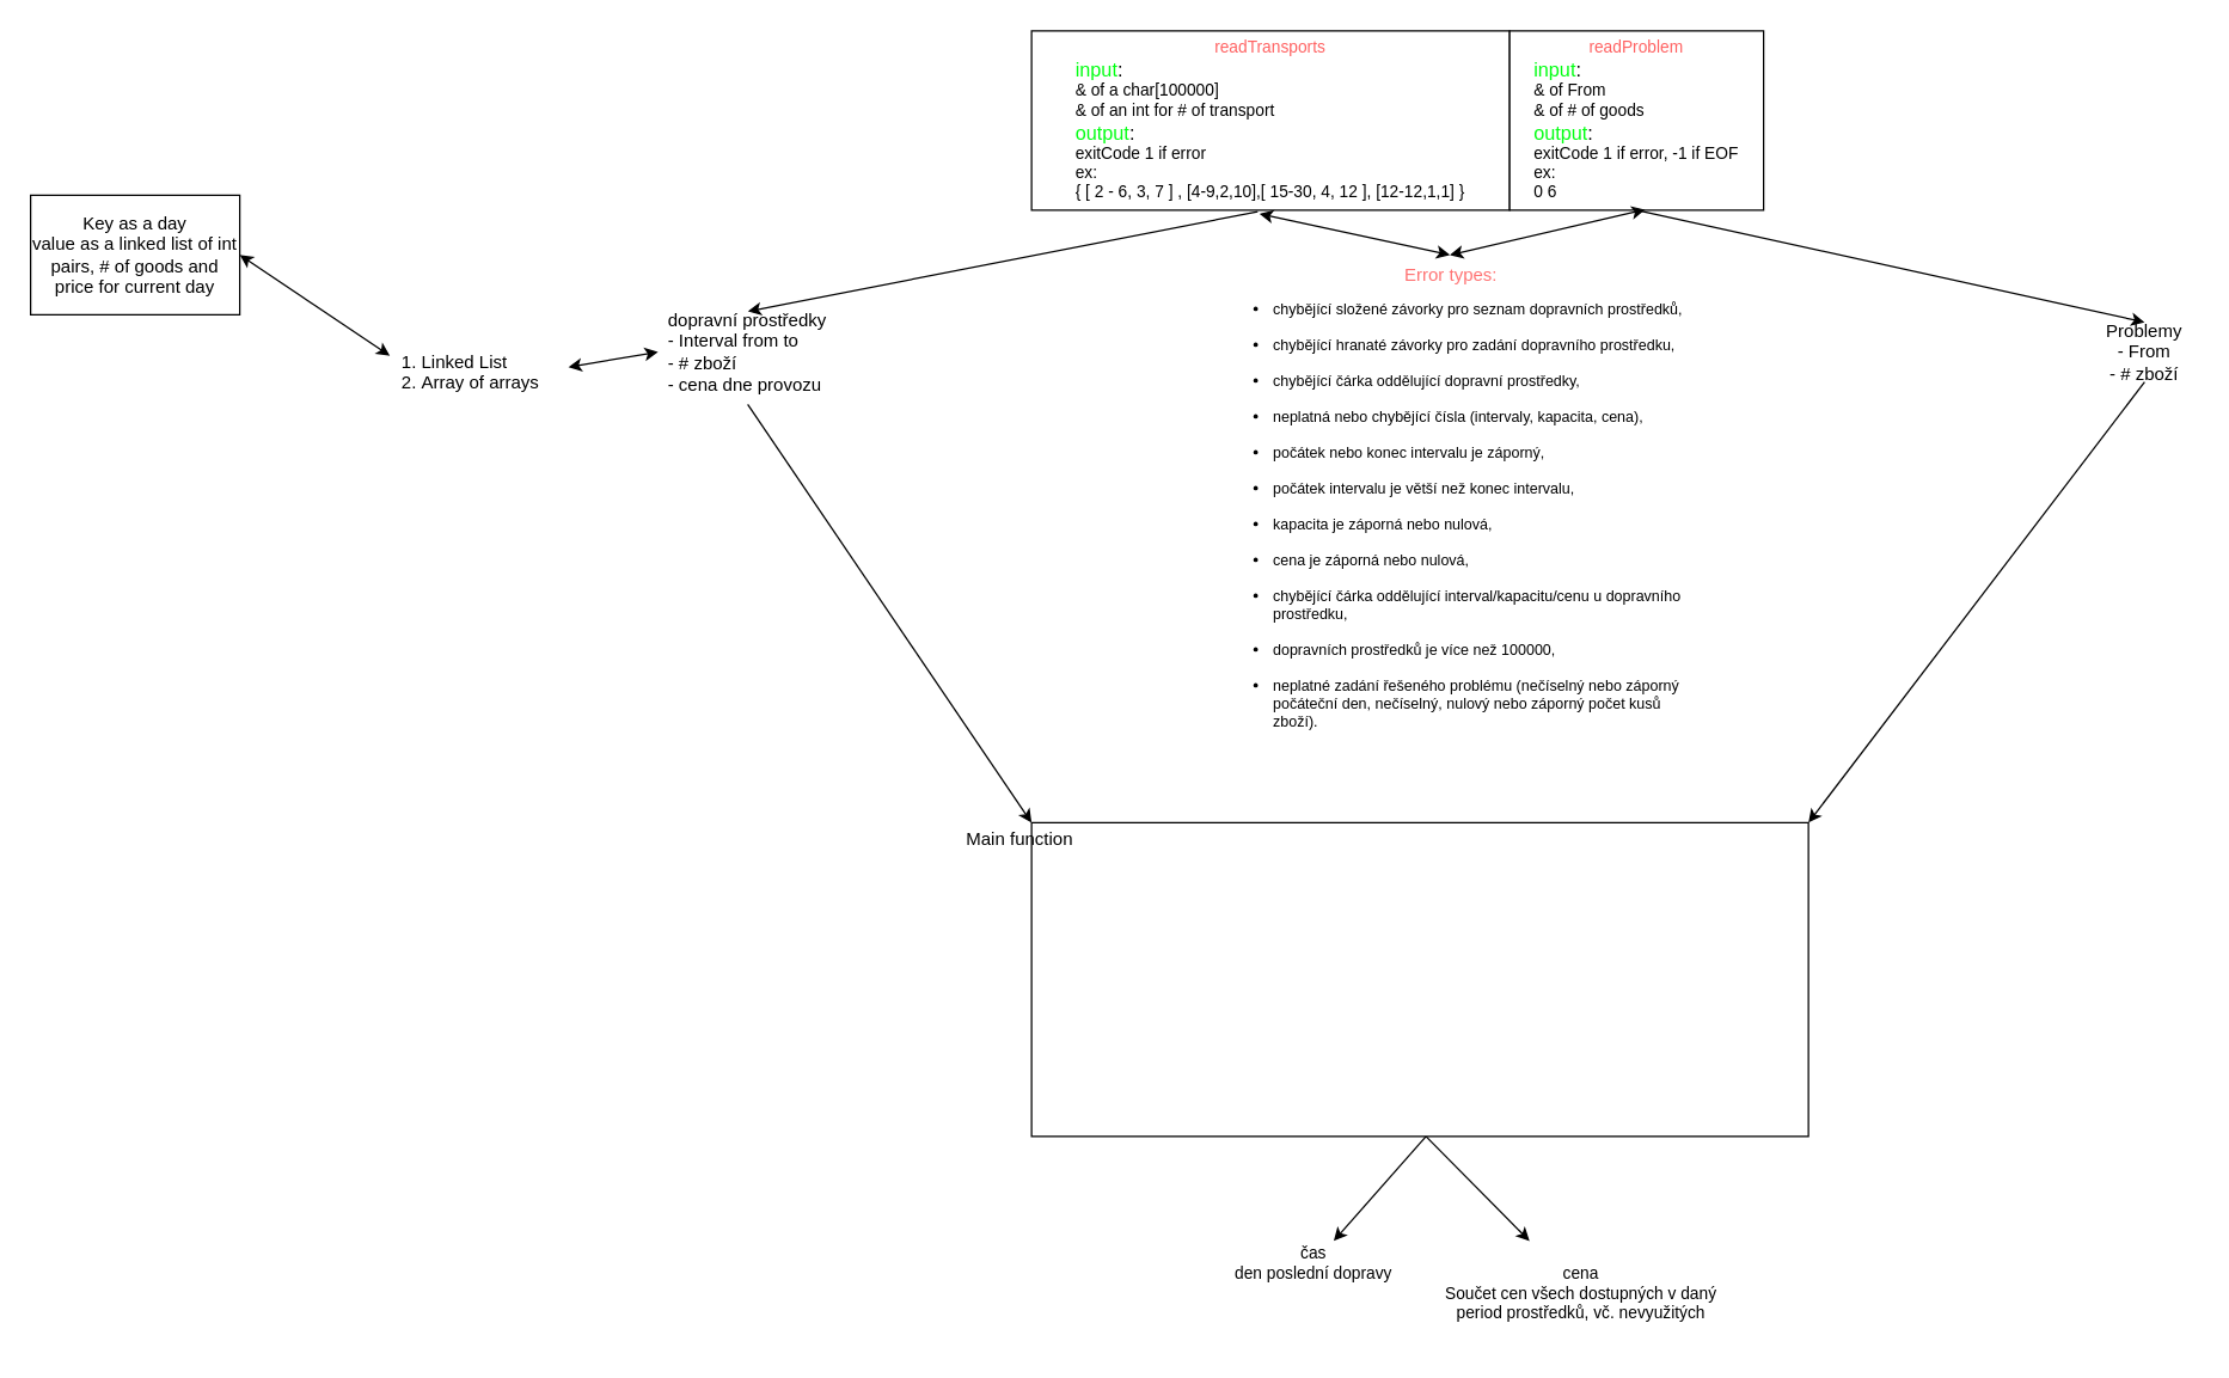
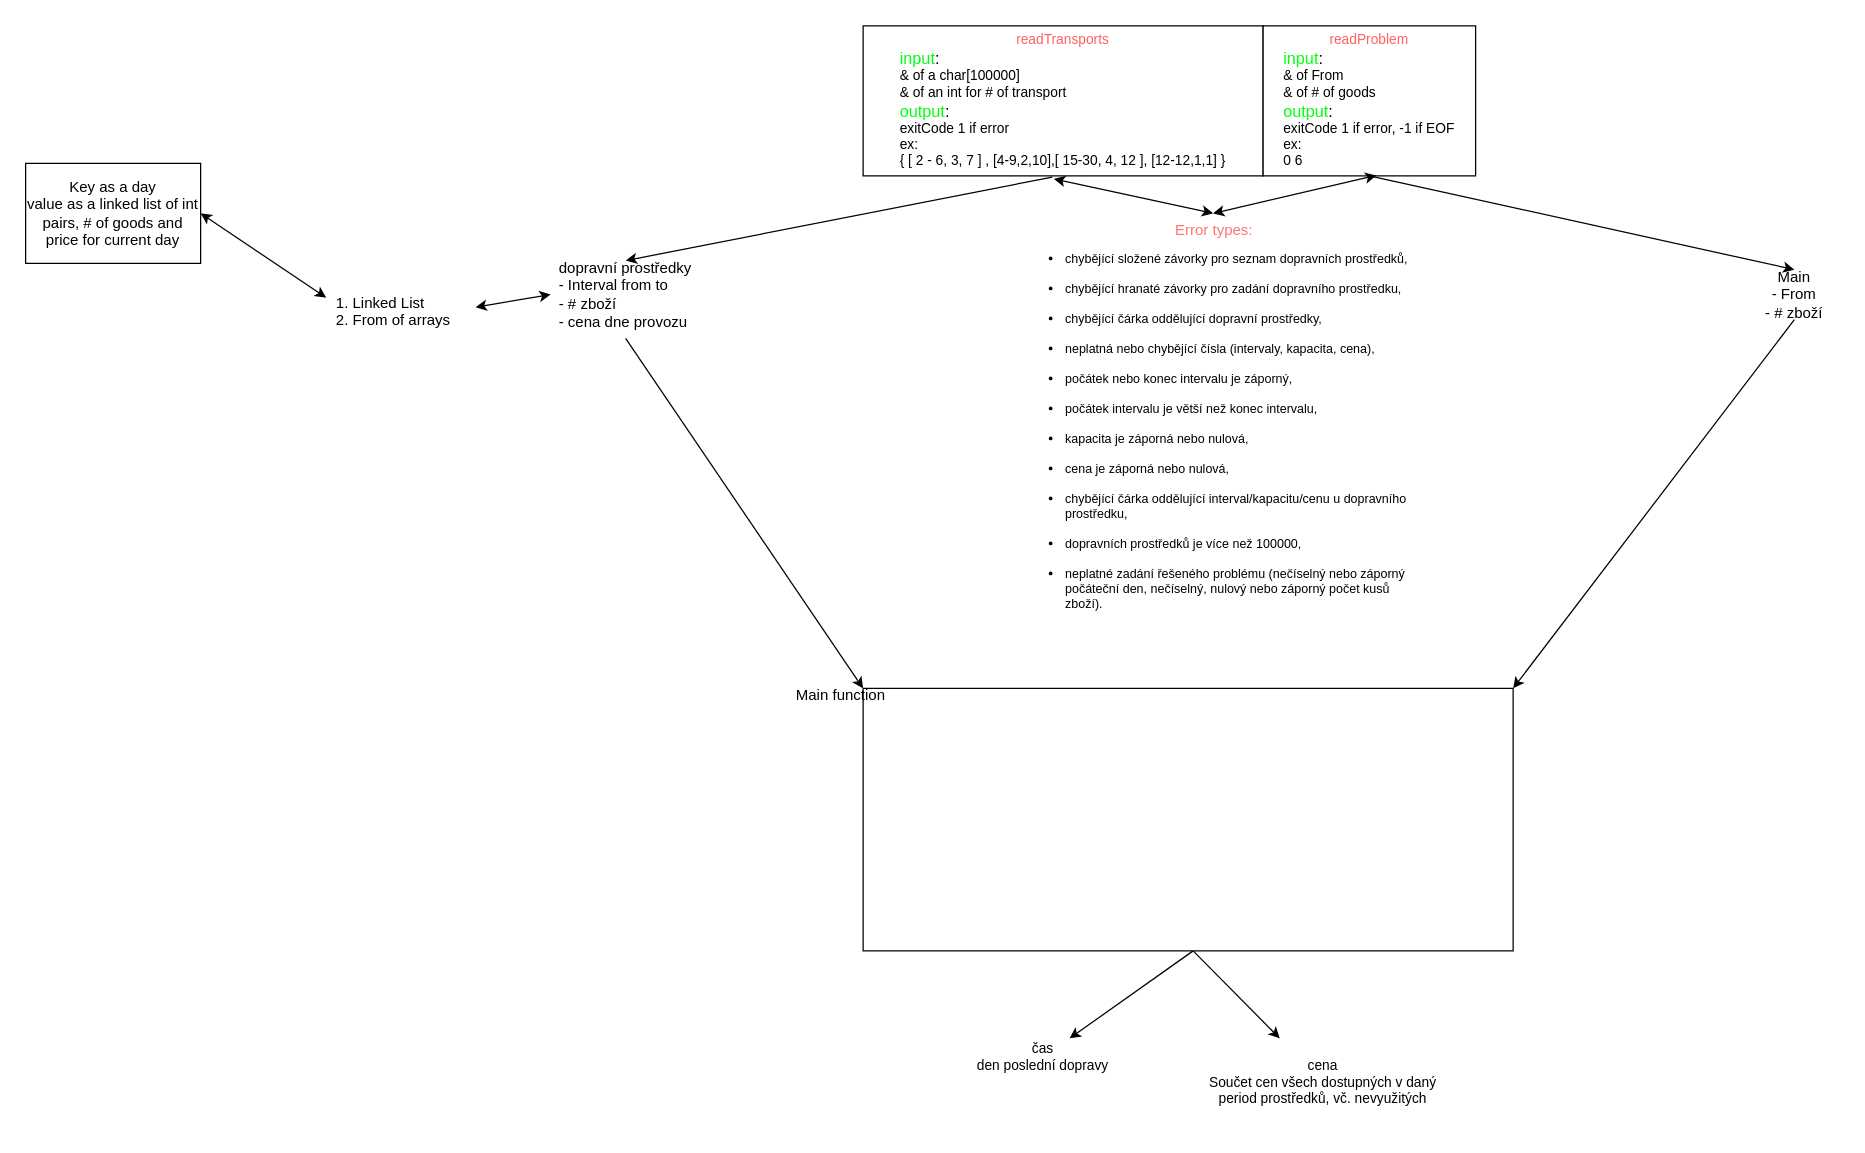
  <mxCell id="0" />
  <mxCell id="1" parent="0" />
- <mxCell id="2" value="&lt;div style=&quot;font-size: 11px;&quot;&gt;&lt;font style=&quot;font-size: 11px;&quot;&gt;čas&lt;/font&gt;&lt;/div&gt;&lt;div style=&quot;font-size: 11px;&quot;&gt;&lt;font style=&quot;font-size: 11px;&quot;&gt;den poslední dopravy&lt;br&gt;&lt;/font&gt;&lt;/div&gt;" style="text;html=1;align=center;verticalAlign=middle;whiteSpace=wrap;rounded=0;" vertex="1" parent="1"><mxGeometry x="814" y="830" width="130" height="30" as="geometry" /></mxCell>
+ <mxCell id="2" value="&lt;div style=&quot;font-size: 11px;&quot;&gt;&lt;font style=&quot;font-size: 11px;&quot;&gt;čas&lt;/font&gt;&lt;/div&gt;&lt;div style=&quot;font-size: 11px;&quot;&gt;&lt;font style=&quot;font-size: 11px;&quot;&gt;den poslední dopravy&lt;br&gt;&lt;/font&gt;&lt;/div&gt;" style="text;html=1;align=center;verticalAlign=middle;whiteSpace=wrap;rounded=0;" vertex="1" parent="1"><mxGeometry x="769" y="830" width="130" height="30" as="geometry" /></mxCell>
  <mxCell id="3" value="&lt;div style=&quot;font-size: 11px;&quot;&gt;&lt;font style=&quot;font-size: 11px;&quot;&gt;cena&lt;/font&gt;&lt;/div&gt;&lt;div style=&quot;font-size: 11px;&quot;&gt;&lt;font style=&quot;font-size: 11px;&quot;&gt;Součet cen všech dostupných v daný period prostředků, vč. nevyužitých&lt;br&gt;&lt;/font&gt;&lt;/div&gt;" style="text;html=1;align=center;verticalAlign=middle;whiteSpace=wrap;rounded=0;" vertex="1" parent="1"><mxGeometry x="950" y="830" width="216" height="70" as="geometry" /></mxCell>
  <mxCell id="4" value="" style="endArrow=classic;html=1;rounded=0;" edge="1" parent="1" target="3"><mxGeometry width="50" height="50" relative="1" as="geometry"><mxPoint x="954" y="760" as="sourcePoint" /><mxPoint x="974" y="480" as="targetPoint" /></mxGeometry></mxCell>
  <mxCell id="5" value="" style="endArrow=classic;html=1;rounded=0;" edge="1" parent="1" target="2"><mxGeometry width="50" height="50" relative="1" as="geometry"><mxPoint x="954" y="760" as="sourcePoint" /><mxPoint x="954" y="760" as="targetPoint" /></mxGeometry></mxCell>
  <mxCell id="6" value="dopravní prostředky&lt;br&gt;&lt;div align=&quot;left&quot;&gt;- Interval from to&lt;br&gt;- # zboží&lt;br&gt;&lt;/div&gt;&lt;div align=&quot;left&quot;&gt;- cena dne provozu&lt;/div&gt;" style="text;html=1;align=center;verticalAlign=middle;whiteSpace=wrap;rounded=0;" vertex="1" parent="1"><mxGeometry x="440" y="200" width="120" height="70" as="geometry" /></mxCell>
  <mxCell id="7" value="" style="endArrow=classic;html=1;rounded=0;entryX=0.501;entryY=0.111;entryDx=0;entryDy=0;entryPerimeter=0;exitX=0.473;exitY=1.008;exitDx=0;exitDy=0;exitPerimeter=0;" edge="1" parent="1" source="9" target="6"><mxGeometry width="50" height="50" relative="1" as="geometry"><mxPoint x="1050" y="470" as="sourcePoint" /><mxPoint x="1100" y="420" as="targetPoint" /></mxGeometry></mxCell>
  <mxCell id="8" value="" style="group" vertex="1" connectable="0" parent="1"><mxGeometry width="320" height="120" as="geometry" x="690" y="20" /></mxCell>
  <mxCell id="9" value="" style="rounded=0;whiteSpace=wrap;html=1;movable=1;resizable=1;rotatable=1;deletable=1;editable=1;locked=0;connectable=1;" vertex="1" parent="8"><mxGeometry width="320" height="120" as="geometry" /></mxCell>
  <mxCell id="10" value="&lt;div style=&quot;font-size: 11px;&quot;&gt;&lt;font color=&quot;#ff6161&quot; style=&quot;font-size: 11px;&quot;&gt;readTransports&lt;/font&gt;&lt;/div&gt;&lt;div style=&quot;font-size: 13px;&quot; align=&quot;left&quot;&gt;&lt;font style=&quot;font-size: 13px;&quot;&gt;&lt;font color=&quot;#00ff11&quot;&gt;input&lt;/font&gt;:&lt;/font&gt;&lt;/div&gt;&lt;div style=&quot;font-size: 11px;&quot; align=&quot;left&quot;&gt;&lt;font style=&quot;font-size: 11px;&quot;&gt;&amp;amp; of a char[100000]&lt;/font&gt;&lt;/div&gt;&lt;div style=&quot;font-size: 11px;&quot; align=&quot;left&quot;&gt;&lt;font style=&quot;font-size: 11px;&quot;&gt;&amp;amp; of an int for # of transport&lt;br&gt;&lt;/font&gt;&lt;/div&gt;&lt;div style=&quot;font-size: 13px;&quot; align=&quot;left&quot;&gt;&lt;font style=&quot;font-size: 13px;&quot;&gt;&lt;font color=&quot;#00ff11&quot;&gt;output&lt;/font&gt;:&lt;/font&gt;&lt;/div&gt;&lt;div style=&quot;font-size: 11px;&quot; align=&quot;left&quot;&gt;&lt;font style=&quot;font-size: 11px;&quot;&gt;exitCode 1 if error&lt;br&gt;&lt;/font&gt;&lt;/div&gt;&lt;div style=&quot;font-size: 11px;&quot; align=&quot;left&quot;&gt;&lt;font style=&quot;font-size: 11px;&quot;&gt;ex: &lt;br&gt;{ [ 2 - 6, 3, 7 ] , [4-9,2,10],[ 15-30, 4, 12 ], [12-12,1,1] }&lt;/font&gt;&lt;/div&gt;" style="text;html=1;align=center;verticalAlign=middle;whiteSpace=wrap;rounded=0;movable=1;resizable=1;rotatable=1;deletable=1;editable=1;locked=0;connectable=1;" vertex="1" parent="8"><mxGeometry x="10" y="5" width="300" height="110" as="geometry" /></mxCell>
  <mxCell id="11" value="" style="group" vertex="1" connectable="0" parent="1"><mxGeometry x="1010" width="170" height="120" as="geometry" y="20" /></mxCell>
  <mxCell id="12" value="" style="rounded=0;whiteSpace=wrap;html=1;movable=1;resizable=1;rotatable=1;deletable=1;editable=1;locked=0;connectable=1;" vertex="1" parent="11"><mxGeometry width="170" height="120" as="geometry" /></mxCell>
  <mxCell id="13" value="&lt;div style=&quot;font-size: 11px;&quot;&gt;&lt;font color=&quot;#ff6161&quot; style=&quot;font-size: 11px;&quot;&gt;readProblem&lt;/font&gt;&lt;/div&gt;&lt;div style=&quot;font-size: 13px;&quot; align=&quot;left&quot;&gt;&lt;font style=&quot;font-size: 13px;&quot;&gt;&lt;font color=&quot;#00ff11&quot;&gt;input&lt;/font&gt;:&lt;/font&gt;&lt;/div&gt;&lt;div style=&quot;font-size: 11px;&quot; align=&quot;left&quot;&gt;&lt;font style=&quot;font-size: 11px;&quot;&gt;&amp;amp; of From&lt;/font&gt;&lt;/div&gt;&lt;div style=&quot;font-size: 11px;&quot; align=&quot;left&quot;&gt;&lt;font style=&quot;font-size: 11px;&quot;&gt;&amp;amp; of # of goods&lt;br&gt;&lt;/font&gt;&lt;/div&gt;&lt;div style=&quot;font-size: 13px;&quot; align=&quot;left&quot;&gt;&lt;font style=&quot;font-size: 13px;&quot;&gt;&lt;font color=&quot;#00ff11&quot;&gt;output&lt;/font&gt;:&lt;/font&gt;&lt;/div&gt;&lt;div style=&quot;font-size: 11px;&quot; align=&quot;left&quot;&gt;&lt;font style=&quot;font-size: 11px;&quot;&gt;exitCode 1 if error, -1 if EOF&lt;br&gt;&lt;/font&gt;&lt;/div&gt;&lt;div style=&quot;font-size: 11px;&quot; align=&quot;left&quot;&gt;&lt;font style=&quot;font-size: 11px;&quot;&gt;ex: &lt;br&gt;&lt;/font&gt;0 6&lt;/div&gt;" style="text;html=1;align=center;verticalAlign=middle;whiteSpace=wrap;rounded=0;movable=1;resizable=1;rotatable=1;deletable=1;editable=1;locked=0;connectable=1;" vertex="1" parent="11"><mxGeometry x="10" y="7.5" width="150" height="105" as="geometry" /></mxCell>
  <mxCell id="14" value="&lt;div align=&quot;center&quot;&gt;&lt;font color=&quot;#ff7373&quot;&gt;Error types:&lt;/font&gt;&lt;br&gt;&lt;/div&gt; &lt;ul style=&quot;font-size: 10px;&quot;&gt;&lt;li&gt;&lt;font style=&quot;font-size: 10px;&quot;&gt;chybějící složené závorky pro seznam dopravních prostředků,&lt;/font&gt;&lt;/li&gt;&lt;font style=&quot;font-size: 10px;&quot;&gt;&lt;br&gt;&lt;/font&gt; &lt;li&gt;&lt;font style=&quot;font-size: 10px;&quot;&gt;chybějící hranaté závorky pro zadání dopravního prostředku,&lt;/font&gt;&lt;/li&gt;&lt;font style=&quot;font-size: 10px;&quot;&gt;&lt;br&gt;&lt;/font&gt; &lt;li&gt;&lt;font style=&quot;font-size: 10px;&quot;&gt;chybějící čárka oddělující dopravní prostředky,&lt;/font&gt;&lt;/li&gt;&lt;font style=&quot;font-size: 10px;&quot;&gt;&lt;br&gt;&lt;/font&gt; &lt;li&gt;&lt;font style=&quot;font-size: 10px;&quot;&gt;neplatná nebo chybějící čísla (intervaly, kapacita, cena),&lt;/font&gt;&lt;/li&gt;&lt;font style=&quot;font-size: 10px;&quot;&gt;&lt;br&gt;&lt;/font&gt; &lt;li&gt;&lt;font style=&quot;font-size: 10px;&quot;&gt;počátek nebo konec intervalu je záporný,&lt;/font&gt;&lt;/li&gt;&lt;font style=&quot;font-size: 10px;&quot;&gt;&lt;br&gt;&lt;/font&gt; &lt;li&gt;&lt;font style=&quot;font-size: 10px;&quot;&gt;počátek intervalu je větší než konec intervalu,&lt;/font&gt;&lt;/li&gt;&lt;font style=&quot;font-size: 10px;&quot;&gt;&lt;br&gt;&lt;/font&gt; &lt;li&gt;&lt;font style=&quot;font-size: 10px;&quot;&gt;kapacita je záporná nebo nulová,&lt;/font&gt;&lt;/li&gt;&lt;font style=&quot;font-size: 10px;&quot;&gt;&lt;br&gt;&lt;/font&gt; &lt;li&gt;&lt;font style=&quot;font-size: 10px;&quot;&gt;cena je záporná nebo nulová,&lt;/font&gt;&lt;/li&gt;&lt;font style=&quot;font-size: 10px;&quot;&gt;&lt;br&gt;&lt;/font&gt; &lt;li&gt;&lt;font style=&quot;font-size: 10px;&quot;&gt;chybějící čárka oddělující interval/kapacitu/cenu u dopravního prostředku,&lt;/font&gt;&lt;/li&gt;&lt;font style=&quot;font-size: 10px;&quot;&gt;&lt;br&gt;&lt;/font&gt; &lt;li&gt;&lt;font style=&quot;font-size: 10px;&quot;&gt;dopravních prostředků je více než 100000,&lt;/font&gt;&lt;/li&gt;&lt;font style=&quot;font-size: 10px;&quot;&gt;&lt;br&gt;&lt;/font&gt; &lt;li&gt;&lt;font style=&quot;font-size: 10px;&quot;&gt;neplatné zadání řešeného problému (nečíselný nebo záporný počáteční den, nečíselný, nulový nebo záporný počet kusů zboží).&lt;/font&gt;&lt;/li&gt;&lt;font style=&quot;font-size: 10px;&quot;&gt;&lt;br&gt;&lt;/font&gt;&lt;/ul&gt;" style="text;whiteSpace=wrap;html=1;" vertex="1" parent="1"><mxGeometry x="810" y="170" width="320" height="300" as="geometry" /></mxCell>
  <mxCell id="15" value="" style="endArrow=classic;html=1;rounded=0;exitX=0.5;exitY=1;exitDx=0;exitDy=0;entryX=0;entryY=0;entryDx=0;entryDy=0;" edge="1" parent="1" source="6"><mxGeometry width="50" height="50" relative="1" as="geometry"><mxPoint x="1380" y="470" as="sourcePoint" /><mxPoint x="690" y="550" as="targetPoint" /></mxGeometry></mxCell>
  <mxCell id="16" value="" style="endArrow=classic;html=1;rounded=0;exitX=0.5;exitY=1;exitDx=0;exitDy=0;entryX=0.5;entryY=0;entryDx=0;entryDy=0;" edge="1" parent="1" source="12" target="17"><mxGeometry width="50" height="50" relative="1" as="geometry"><mxPoint x="1130" y="360" as="sourcePoint" /><mxPoint x="1120" y="210" as="targetPoint" /></mxGeometry></mxCell>
- <mxCell id="17" value="Problemy&lt;br&gt;&lt;div&gt;- From&lt;/div&gt;&lt;div&gt;- # zboží&lt;br&gt;&lt;/div&gt;" style="text;html=1;align=center;verticalAlign=middle;whiteSpace=wrap;rounded=0;" vertex="1" parent="1"><mxGeometry x="1400" y="215" width="70" height="40" as="geometry" /></mxCell>
+ <mxCell id="17" value="Main&lt;br&gt;&lt;div&gt;- From&lt;/div&gt;&lt;div&gt;- # zboží&lt;br&gt;&lt;/div&gt;" style="text;html=1;align=center;verticalAlign=middle;whiteSpace=wrap;rounded=0;" vertex="1" parent="1"><mxGeometry x="1400" y="215" width="70" height="40" as="geometry" /></mxCell>
  <mxCell id="18" value="" style="endArrow=classic;html=1;rounded=0;exitX=0.5;exitY=1;exitDx=0;exitDy=0;entryX=1;entryY=0;entryDx=0;entryDy=0;" edge="1" parent="1" source="17"><mxGeometry width="50" height="50" relative="1" as="geometry"><mxPoint x="1130" y="360" as="sourcePoint" /><mxPoint x="1210" y="550" as="targetPoint" /></mxGeometry></mxCell>
  <mxCell id="19" value="" style="endArrow=classic;startArrow=classic;html=1;rounded=0;entryX=0.533;entryY=0.997;entryDx=0;entryDy=0;entryPerimeter=0;exitX=0.5;exitY=0;exitDx=0;exitDy=0;" edge="1" parent="1" source="14" target="12"><mxGeometry width="50" height="50" relative="1" as="geometry"><mxPoint x="1110" y="420" as="sourcePoint" /><mxPoint x="1160" y="370" as="targetPoint" /></mxGeometry></mxCell>
  <mxCell id="20" value="" style="endArrow=classic;startArrow=classic;html=1;rounded=0;entryX=0.477;entryY=1.02;entryDx=0;entryDy=0;entryPerimeter=0;exitX=0.5;exitY=0;exitDx=0;exitDy=0;" edge="1" parent="1" source="14" target="9"><mxGeometry width="50" height="50" relative="1" as="geometry"><mxPoint x="980" y="180" as="sourcePoint" /><mxPoint x="1111" y="150" as="targetPoint" /></mxGeometry></mxCell>
  <mxCell id="21" value="" style="rounded=0;whiteSpace=wrap;html=1;imageVerticalAlign=top;imageHorizontalAlign=left;imageAspect=1;align=right;labelPosition=left;verticalLabelPosition=top;verticalAlign=bottom;" vertex="1" parent="1"><mxGeometry y="550" width="520" height="210" as="geometry" x="690" /></mxCell>
- <mxCell id="22" value="&lt;div&gt;Main function&lt;br&gt;&lt;/div&gt;" style="text;html=1;align=right;verticalAlign=bottom;whiteSpace=wrap;rounded=0;labelPosition=left;verticalLabelPosition=top;" vertex="1" parent="1"><mxGeometry x="720" y="570" width="470" height="170" as="geometry" /></mxCell>
- <mxCell id="23" value="&lt;div align=&quot;left&quot;&gt;&lt;ol style=&quot;padding-left: 20px;&quot;&gt;&lt;li&gt;Linked List&lt;br&gt;&lt;/li&gt;&lt;li&gt;Array of arrays&lt;br&gt;&lt;/li&gt;&lt;/ol&gt;&lt;/div&gt;" style="text;strokeColor=none;fillColor=none;html=1;whiteSpace=wrap;verticalAlign=middle;overflow=hidden;align=left;" vertex="1" parent="1"><mxGeometry x="260" y="220" width="120" height="50" as="geometry" /></mxCell>
+ <mxCell id="22" value="&lt;div&gt;Main function&lt;br&gt;&lt;/div&gt;" style="text;html=1;align=right;verticalAlign=bottom;whiteSpace=wrap;rounded=0;labelPosition=left;verticalLabelPosition=top;" vertex="1" parent="1"><mxGeometry x="710" y="565" width="470" height="170" as="geometry" /></mxCell>
+ <mxCell id="23" value="&lt;div align=&quot;left&quot;&gt;&lt;ol style=&quot;padding-left: 20px;&quot;&gt;&lt;li&gt;Linked List&lt;br&gt;&lt;/li&gt;&lt;li&gt;From of arrays&lt;br&gt;&lt;/li&gt;&lt;/ol&gt;&lt;/div&gt;" style="text;strokeColor=none;fillColor=none;html=1;whiteSpace=wrap;verticalAlign=middle;overflow=hidden;align=left;" vertex="1" parent="1"><mxGeometry x="260" y="220" width="120" height="50" as="geometry" /></mxCell>
  <mxCell id="24" value="Key as a day&lt;br&gt;value as a linked list of int pairs, # of goods and price for current day" style="rounded=0;whiteSpace=wrap;html=1;" vertex="1" parent="1"><mxGeometry x="20" y="130" width="140" height="80" as="geometry" /></mxCell>
  <mxCell id="25" value="" style="endArrow=classic;startArrow=classic;html=1;rounded=0;exitX=1;exitY=0.5;exitDx=0;exitDy=0;entryX=0.004;entryY=0.348;entryDx=0;entryDy=0;entryPerimeter=0;" edge="1" parent="1" source="24" target="23"><mxGeometry width="50" height="50" relative="1" as="geometry"><mxPoint x="650" y="380" as="sourcePoint" /><mxPoint x="700" y="330" as="targetPoint" /></mxGeometry></mxCell>
  <mxCell id="26" value="" style="endArrow=classic;startArrow=classic;html=1;rounded=0;exitX=1;exitY=0.5;exitDx=0;exitDy=0;entryX=0;entryY=0.5;entryDx=0;entryDy=0;" edge="1" parent="1" source="23" target="6"><mxGeometry width="50" height="50" relative="1" as="geometry"><mxPoint x="650" y="380" as="sourcePoint" /><mxPoint x="700" y="330" as="targetPoint" /></mxGeometry></mxCell>
